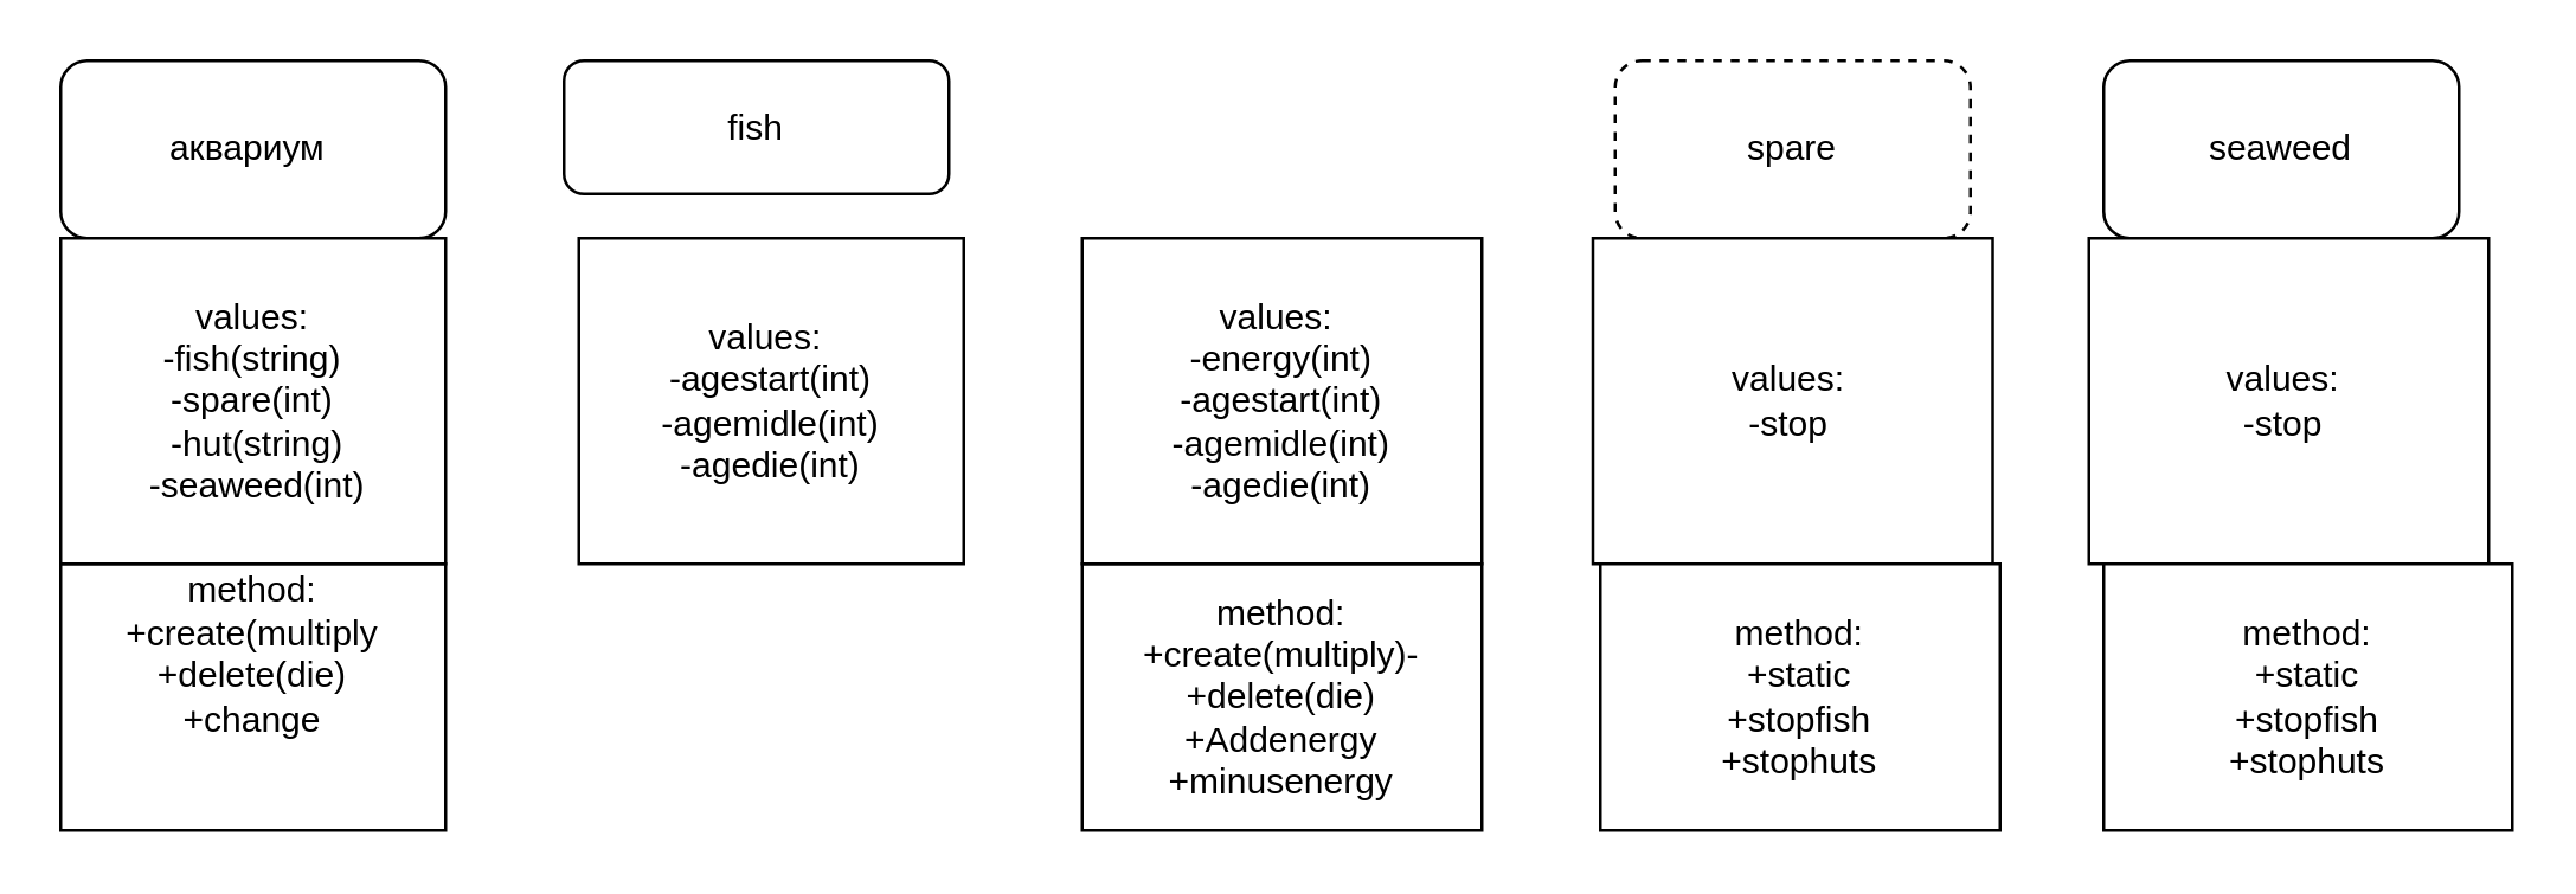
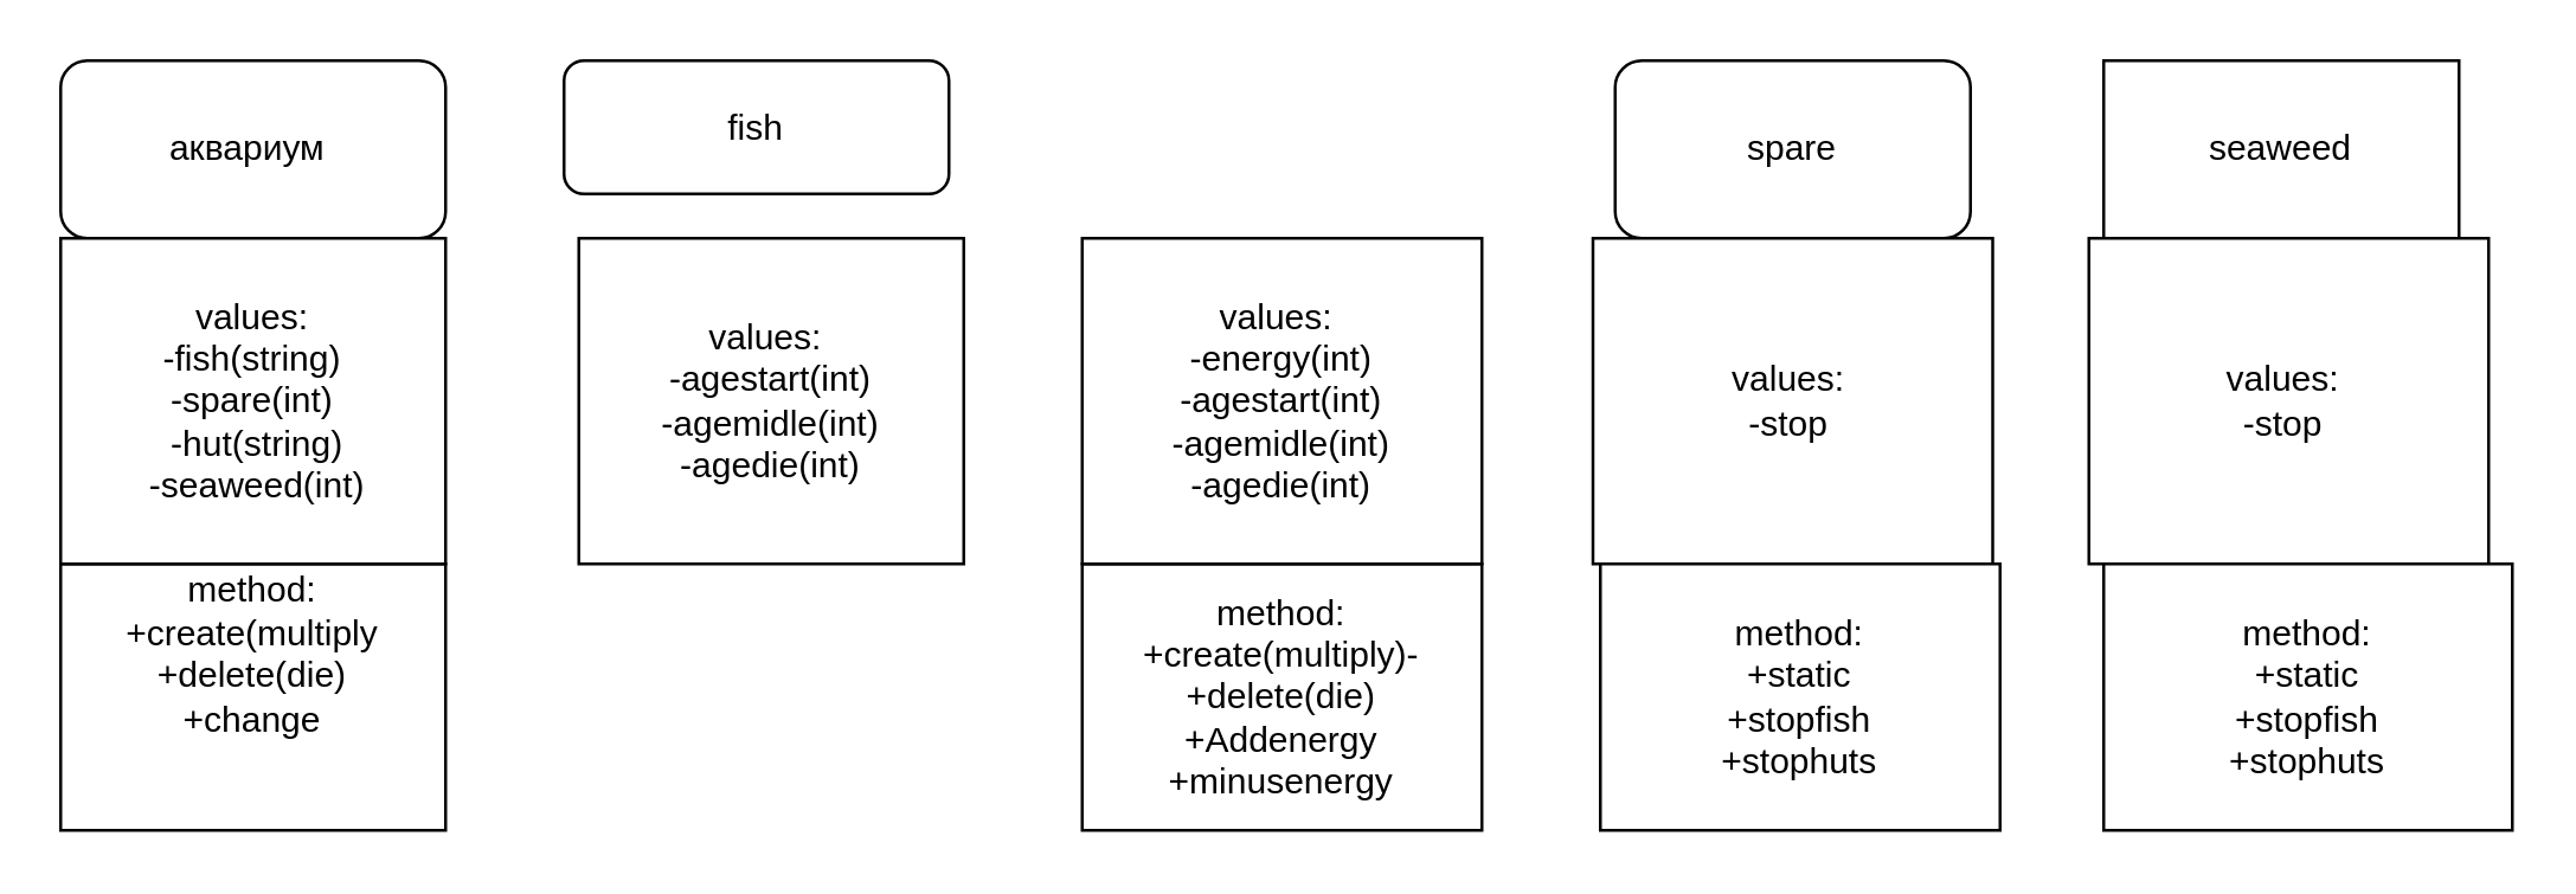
  <mxCell id="0" />
  <mxCell id="1" parent="0" />
  <mxCell id="2" value="аквариум&amp;nbsp;" style="rounded=1;whiteSpace=wrap;html=1;" vertex="1" parent="1"><mxGeometry x="20" y="20" width="130" height="60" as="geometry" /></mxCell>
  <mxCell id="3" value="method:&lt;br&gt;+create(&lt;span&gt;multiply&lt;br&gt;&lt;/span&gt;+delete(die)&lt;br&gt;+change&lt;br&gt;&lt;br&gt;&lt;br&gt;" style="rounded=0;whiteSpace=wrap;html=1;" vertex="1" parent="1"><mxGeometry x="20" y="190" width="130" height="90" as="geometry" /></mxCell>
  <mxCell id="4" value="values: &lt;br&gt;-fish(string)&lt;br&gt;-spare(int)&lt;br&gt;&amp;nbsp;-hut(string)&lt;br&gt;&amp;nbsp;-&lt;span&gt;seaweed(int)&lt;/span&gt;" style="rounded=0;whiteSpace=wrap;html=1;" vertex="1" parent="1"><mxGeometry x="20" y="80" width="130" height="110" as="geometry" /></mxCell>
  <mxCell id="5" value="fish" style="rounded=1;whiteSpace=wrap;html=1;" vertex="1" parent="1"><mxGeometry x="190" y="20" width="130" height="45" as="geometry" /></mxCell>
  <mxCell id="6" value="&lt;span&gt;values:&amp;nbsp;&lt;/span&gt;&lt;span&gt;&lt;br&gt;&lt;/span&gt;-agestart(int)&lt;br&gt;-agemidle(int)&lt;br&gt;-agedie(int)&lt;br&gt;" style="rounded=0;whiteSpace=wrap;html=1;" vertex="1" parent="1"><mxGeometry x="195" y="80" width="130" height="110" as="geometry" /></mxCell>
  <mxCell id="7" value="&lt;span&gt;method:&lt;/span&gt;&lt;br&gt;&lt;span&gt;+create(&lt;/span&gt;&lt;span&gt;multiply)&lt;/span&gt;&lt;span&gt;- +delete(die)&lt;/span&gt;&lt;br&gt;&lt;span&gt;+Addenergy&lt;br&gt;&lt;/span&gt;&lt;span&gt;+minusenergy&lt;/span&gt;" style="rounded=0;whiteSpace=wrap;html=1;" vertex="1" parent="1"><mxGeometry x="365" y="190" width="135" height="90" as="geometry" /></mxCell>
  <mxCell id="8" value="&lt;span&gt;values:&amp;nbsp;&lt;/span&gt;&lt;br&gt;&lt;span&gt;-energy(int)&lt;br&gt;&lt;/span&gt;-agestart(int)&lt;br&gt;-agemidle(int)&lt;br&gt;-agedie(int)&lt;br&gt;" style="rounded=0;whiteSpace=wrap;html=1;" vertex="1" parent="1"><mxGeometry x="365" y="80" width="135" height="110" as="geometry" /></mxCell>
- <mxCell id="9" value="spare" style="rounded=1;whiteSpace=wrap;html=1;dashed=1;" vertex="1" parent="1"><mxGeometry x="545" y="20" width="120" height="60" as="geometry" /></mxCell>
+ <mxCell id="9" value="spare" style="rounded=1;whiteSpace=wrap;html=1;" vertex="1" parent="1"><mxGeometry x="545" y="20" width="120" height="60" as="geometry" /></mxCell>
  <mxCell id="10" value="&lt;span&gt;values:&amp;nbsp;&lt;/span&gt;&lt;br&gt;-stop&amp;nbsp;&lt;br&gt;" style="rounded=0;whiteSpace=wrap;html=1;" vertex="1" parent="1"><mxGeometry x="537.5" y="80" width="135" height="110" as="geometry" /></mxCell>
  <mxCell id="11" value="&lt;span&gt;method:&lt;/span&gt;&lt;br&gt;&lt;span&gt;+static&lt;br&gt;+stopfish&lt;br&gt;+stophuts&lt;br&gt;&lt;/span&gt;" style="rounded=0;whiteSpace=wrap;html=1;" vertex="1" parent="1"><mxGeometry x="540" y="190" width="135" height="90" as="geometry" /></mxCell>
- <mxCell id="12" value="seaweed" style="rounded=1;whiteSpace=wrap;html=1;" vertex="1" parent="1"><mxGeometry x="710" y="20" width="120" height="60" as="geometry" /></mxCell>
+ <mxCell id="12" value="seaweed" style="whiteSpace=wrap;html=1;rounded=0;" vertex="1" parent="1"><mxGeometry x="710" y="20" width="120" height="60" as="geometry" /></mxCell>
  <mxCell id="13" value="&lt;span&gt;values:&amp;nbsp;&lt;/span&gt;&lt;br&gt;-stop&amp;nbsp;&lt;br&gt;" style="rounded=0;whiteSpace=wrap;html=1;" vertex="1" parent="1"><mxGeometry x="705" y="80" width="135" height="110" as="geometry" /></mxCell>
  <mxCell id="14" value="&lt;span&gt;method:&lt;/span&gt;&lt;br&gt;&lt;span&gt;+static&lt;br&gt;+stopfish&lt;br&gt;+stophuts&lt;br&gt;&lt;/span&gt;" style="rounded=0;whiteSpace=wrap;html=1;" vertex="1" parent="1"><mxGeometry x="710" y="190" width="138" height="90" as="geometry" /></mxCell>
